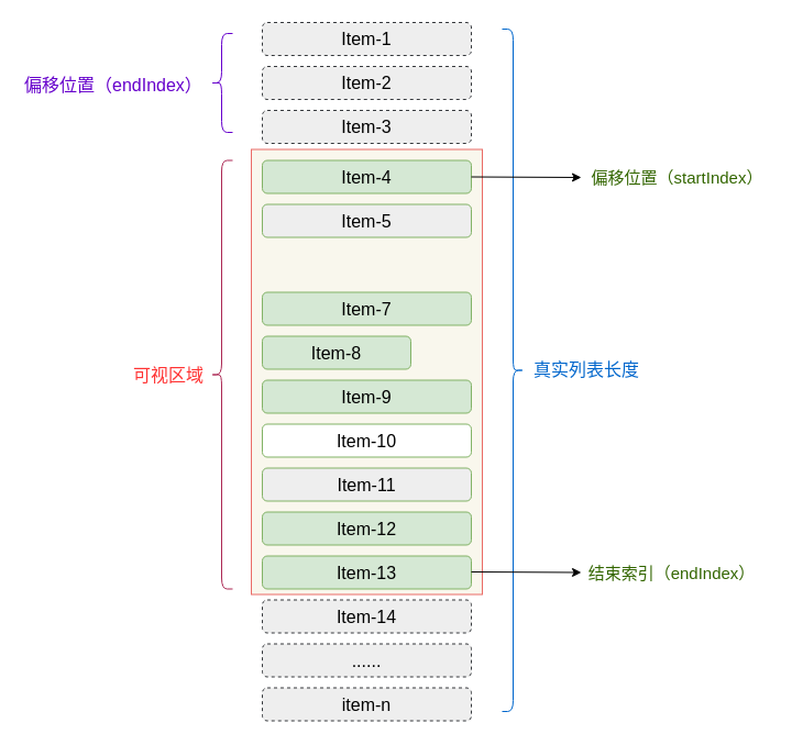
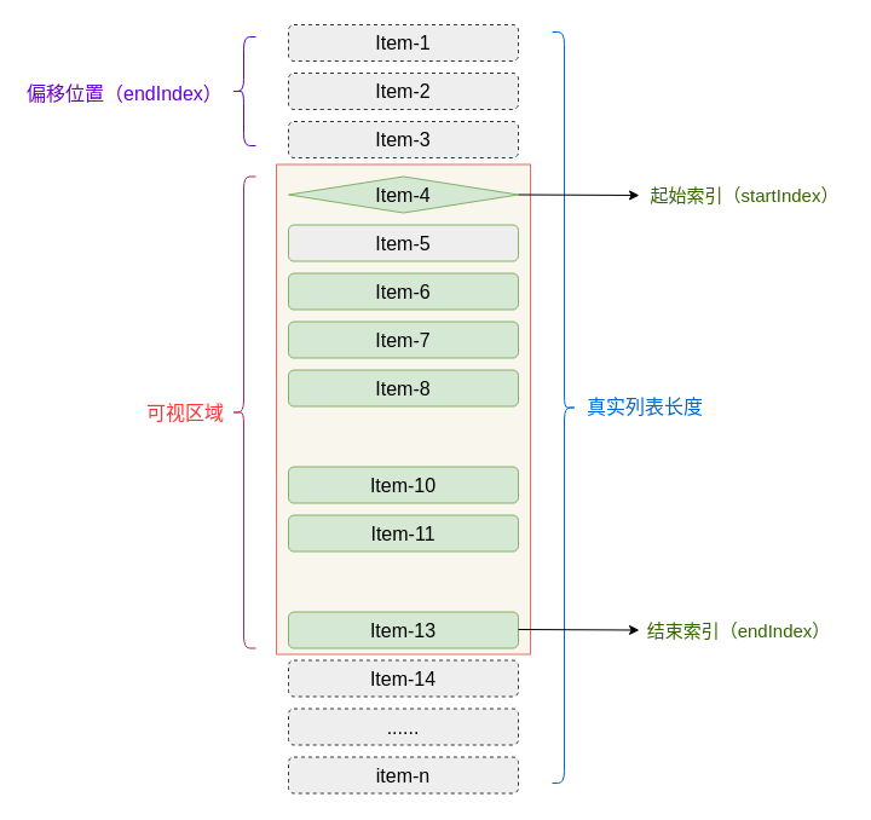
  <mxCell id="0" />
  <mxCell id="1" parent="0" />
  <mxCell id="2" value="" style="rounded=0;whiteSpace=wrap;html=1;fillColor=#f9f7ed;strokeColor=#EA6B66;" parent="1" vertex="1"><mxGeometry x="228" y="135.5" width="210" height="405" as="geometry" /></mxCell>
- <mxCell id="3" value="&lt;font style=&quot;font-size: 16px&quot;&gt;Item-4&lt;/font&gt;" style="rounded=1;whiteSpace=wrap;html=1;fillColor=#d5e8d4;strokeColor=#82b366;" parent="1" vertex="1"><mxGeometry x="238" y="145.5" width="190" height="30" as="geometry" /></mxCell>
+ <mxCell id="3" value="&lt;font style=&quot;font-size: 16px&quot;&gt;Item-4&lt;/font&gt;" style="rhombus;whiteSpace=wrap;html=1;fillColor=#d5e8d4;strokeColor=#82b366;" parent="1" vertex="1"><mxGeometry x="238" y="145.5" width="190" height="30" as="geometry" /></mxCell>
  <mxCell id="4" value="&lt;font style=&quot;font-size: 16px&quot;&gt;Item-5&lt;/font&gt;" style="rounded=1;whiteSpace=wrap;html=1;fillColor=#eeeeee;strokeColor=#82b366;" parent="1" vertex="1"><mxGeometry x="238" y="185.5" width="190" height="30" as="geometry" /></mxCell>
+ <mxCell id="5" value="&lt;font style=&quot;font-size: 16px&quot;&gt;Item-6&lt;/font&gt;" style="rounded=1;whiteSpace=wrap;html=1;fillColor=#d5e8d4;strokeColor=#82b366;" parent="1" vertex="1"><mxGeometry x="238" y="225.5" width="190" height="30" as="geometry" /></mxCell>
  <mxCell id="6" value="&lt;font style=&quot;font-size: 16px&quot;&gt;Item-7&lt;/font&gt;" style="rounded=1;whiteSpace=wrap;html=1;fillColor=#d5e8d4;strokeColor=#82b366;" parent="1" vertex="1"><mxGeometry x="238" y="265.5" width="190" height="30" as="geometry" /></mxCell>
- <mxCell id="7" value="&lt;font style=&quot;font-size: 16px&quot;&gt;Item-8&lt;/font&gt;" style="rounded=1;whiteSpace=wrap;html=1;fillColor=#d5e8d4;strokeColor=#82b366;" parent="1" vertex="1"><mxGeometry x="238" y="305.5" width="135" height="30" as="geometry" /></mxCell>
- <mxCell id="8" value="&lt;font style=&quot;font-size: 16px&quot;&gt;Item-9&lt;/font&gt;" style="rounded=1;whiteSpace=wrap;html=1;fillColor=#d5e8d4;strokeColor=#82b366;" parent="1" vertex="1"><mxGeometry x="238" y="345.5" width="190" height="30" as="geometry" /></mxCell>
- <mxCell id="9" value="&lt;font style=&quot;font-size: 16px&quot;&gt;Item-10&lt;/font&gt;" style="rounded=1;whiteSpace=wrap;html=1;fillColor=#ffffff;strokeColor=#82b366;" parent="1" vertex="1"><mxGeometry x="238" y="385.5" width="190" height="30" as="geometry" /></mxCell>
- <mxCell id="10" value="&lt;font style=&quot;font-size: 16px&quot;&gt;Item-11&lt;/font&gt;" style="rounded=1;whiteSpace=wrap;html=1;fillColor=#eeeeee;strokeColor=#82b366;" parent="1" vertex="1"><mxGeometry x="238" y="425.5" width="190" height="30" as="geometry" /></mxCell>
- <mxCell id="11" value="&lt;font style=&quot;font-size: 16px&quot;&gt;Item-12&lt;/font&gt;" style="rounded=1;whiteSpace=wrap;html=1;fillColor=#d5e8d4;strokeColor=#82b366;" parent="1" vertex="1"><mxGeometry x="238" y="465.5" width="190" height="30" as="geometry" /></mxCell>
+ <mxCell id="7" value="&lt;font style=&quot;font-size: 16px&quot;&gt;Item-8&lt;/font&gt;" style="rounded=1;whiteSpace=wrap;html=1;fillColor=#d5e8d4;strokeColor=#82b366;" parent="1" vertex="1"><mxGeometry x="238" y="305.5" width="190" height="30" as="geometry" /></mxCell>
+ <mxCell id="9" value="&lt;font style=&quot;font-size: 16px&quot;&gt;Item-10&lt;/font&gt;" style="rounded=1;whiteSpace=wrap;html=1;fillColor=#d5e8d4;strokeColor=#82b366;" parent="1" vertex="1"><mxGeometry x="238" y="385.5" width="190" height="30" as="geometry" /></mxCell>
+ <mxCell id="10" value="&lt;font style=&quot;font-size: 16px&quot;&gt;Item-11&lt;/font&gt;" style="rounded=1;whiteSpace=wrap;html=1;fillColor=#d5e8d4;strokeColor=#82b366;" parent="1" vertex="1"><mxGeometry x="238" y="425.5" width="190" height="30" as="geometry" /></mxCell>
  <mxCell id="12" value="&lt;font style=&quot;font-size: 16px&quot;&gt;Item-13&lt;/font&gt;" style="rounded=1;whiteSpace=wrap;html=1;fillColor=#d5e8d4;strokeColor=#82b366;" parent="1" vertex="1"><mxGeometry x="238" y="505.5" width="190" height="30" as="geometry" /></mxCell>
  <mxCell id="13" value="&lt;font style=&quot;font-size: 16px&quot;&gt;Item-14&lt;/font&gt;" style="rounded=1;whiteSpace=wrap;html=1;fillColor=#eeeeee;strokeColor=#36393d;dashed=1;" parent="1" vertex="1"><mxGeometry x="238" y="545.5" width="190" height="30" as="geometry" /></mxCell>
  <mxCell id="14" value="&lt;font style=&quot;font-size: 16px&quot;&gt;item-n&lt;/font&gt;" style="rounded=1;whiteSpace=wrap;html=1;fillColor=#eeeeee;strokeColor=#36393d;dashed=1;" parent="1" vertex="1"><mxGeometry x="238" y="625.5" width="190" height="30" as="geometry" /></mxCell>
  <mxCell id="15" value="&lt;font style=&quot;font-size: 16px&quot;&gt;......&lt;/font&gt;" style="rounded=1;whiteSpace=wrap;html=1;fillColor=#eeeeee;strokeColor=#36393d;dashed=1;" parent="1" vertex="1"><mxGeometry x="238" y="585.5" width="190" height="30" as="geometry" /></mxCell>
  <mxCell id="16" value="" style="shape=curlyBracket;whiteSpace=wrap;html=1;rounded=1;fillColor=#FFCCCC;strokeColor=#AB2753;strokeWidth=1;" parent="1" vertex="1"><mxGeometry x="191" y="145.5" width="20" height="390" as="geometry" /></mxCell>
  <mxCell id="17" value="可视区域" style="text;html=1;strokeColor=none;fillColor=none;align=center;verticalAlign=middle;whiteSpace=wrap;rounded=0;fontSize=16;rotation=0;textDirection=rtl;fontColor=#FF3333;" parent="1" vertex="1"><mxGeometry x="118" y="330.5" width="70" height="20" as="geometry" /></mxCell>
  <mxCell id="18" value="" style="shape=curlyBracket;whiteSpace=wrap;html=1;rounded=1;strokeColor=#0066CC;strokeWidth=1;fillColor=#007FFF;fontSize=16;fontColor=#FFCCCC;rotation=180;" parent="1" vertex="1"><mxGeometry x="456" y="26" width="20" height="621" as="geometry" /></mxCell>
  <mxCell id="19" value="真实列表长度" style="text;html=1;strokeColor=none;fillColor=none;align=center;verticalAlign=middle;whiteSpace=wrap;rounded=0;fontSize=16;rotation=0;textDirection=rtl;fontColor=#0066CC;" parent="1" vertex="1"><mxGeometry x="483" y="325.5" width="100" height="20" as="geometry" /></mxCell>
  <mxCell id="20" value="&lt;font style=&quot;font-size: 16px&quot;&gt;Item-1&lt;/font&gt;" style="rounded=1;whiteSpace=wrap;html=1;fillColor=#eeeeee;strokeColor=#36393d;dashed=1;" parent="1" vertex="1"><mxGeometry x="238" y="20" width="190" height="30" as="geometry" /></mxCell>
  <mxCell id="21" value="&lt;font style=&quot;font-size: 16px&quot;&gt;Item-2&lt;/font&gt;" style="rounded=1;whiteSpace=wrap;html=1;fillColor=#eeeeee;strokeColor=#36393d;dashed=1;" parent="1" vertex="1"><mxGeometry x="238" y="60" width="190" height="30" as="geometry" /></mxCell>
  <mxCell id="22" value="&lt;font style=&quot;font-size: 16px&quot;&gt;Item-3&lt;/font&gt;" style="rounded=1;whiteSpace=wrap;html=1;fillColor=#eeeeee;strokeColor=#36393d;dashed=1;" parent="1" vertex="1"><mxGeometry x="238" y="100" width="190" height="30" as="geometry" /></mxCell>
  <mxCell id="23" value="" style="endArrow=classic;html=1;exitX=1;exitY=0.5;exitDx=0;exitDy=0;" edge="1" parent="1" source="3"><mxGeometry width="50" height="50" relative="1" as="geometry"><mxPoint x="118" y="730" as="sourcePoint" /><mxPoint x="528" y="161" as="targetPoint" /></mxGeometry></mxCell>
- <mxCell id="24" value="&lt;font style=&quot;font-size: 15px&quot; color=&quot;#336600&quot;&gt;偏移位置（startIndex）&lt;/font&gt;" style="text;html=1;strokeColor=none;fillColor=none;align=center;verticalAlign=middle;whiteSpace=wrap;rounded=0;fontColor=#FF3333;" vertex="1" parent="1"><mxGeometry x="533" y="151" width="165" height="20" as="geometry" /></mxCell>
+ <mxCell id="24" value="&lt;font style=&quot;font-size: 15px&quot; color=&quot;#336600&quot;&gt;起始索引（startIndex）&lt;/font&gt;" style="text;html=1;strokeColor=none;fillColor=none;align=center;verticalAlign=middle;whiteSpace=wrap;rounded=0;fontColor=#FF3333;" vertex="1" parent="1"><mxGeometry x="533" y="151" width="165" height="20" as="geometry" /></mxCell>
  <mxCell id="25" value="" style="endArrow=classic;html=1;exitX=1;exitY=0.5;exitDx=0;exitDy=0;" edge="1" parent="1"><mxGeometry width="50" height="50" relative="1" as="geometry"><mxPoint x="428" y="520" as="sourcePoint" /><mxPoint x="528" y="520.5" as="targetPoint" /></mxGeometry></mxCell>
  <mxCell id="26" value="&lt;font style=&quot;font-size: 15px&quot; color=&quot;#336600&quot;&gt;结束索引（endIndex）&lt;/font&gt;" style="text;html=1;strokeColor=none;fillColor=none;align=center;verticalAlign=middle;whiteSpace=wrap;rounded=0;fontColor=#FF3333;" vertex="1" parent="1"><mxGeometry x="528" y="510.5" width="165" height="20" as="geometry" /></mxCell>
  <mxCell id="27" value="" style="shape=curlyBracket;whiteSpace=wrap;html=1;rounded=1;fontColor=#FF3333;strokeColor=#6600CC;" vertex="1" parent="1"><mxGeometry x="191" y="30" width="20" height="90" as="geometry" /></mxCell>
  <mxCell id="28" value="&lt;font style=&quot;font-size: 16px&quot; color=&quot;#6600cc&quot;&gt;偏移位置（endIndex）&lt;/font&gt;" style="text;html=1;resizable=0;points=[];autosize=1;align=left;verticalAlign=top;spacingTop=-4;fontColor=#FF3333;" vertex="1" parent="1"><mxGeometry x="20" y="65" width="190" height="20" as="geometry" /></mxCell>
